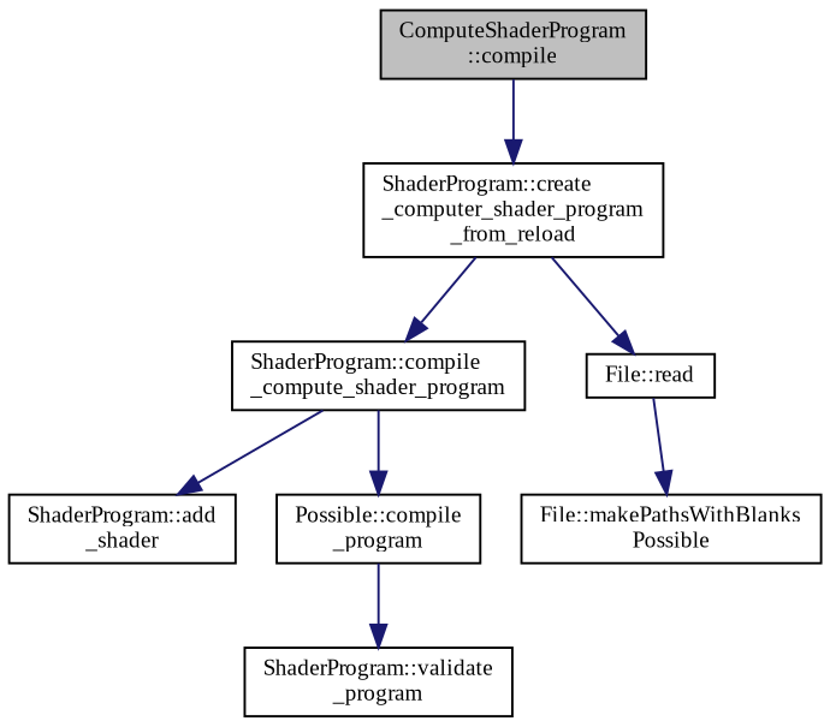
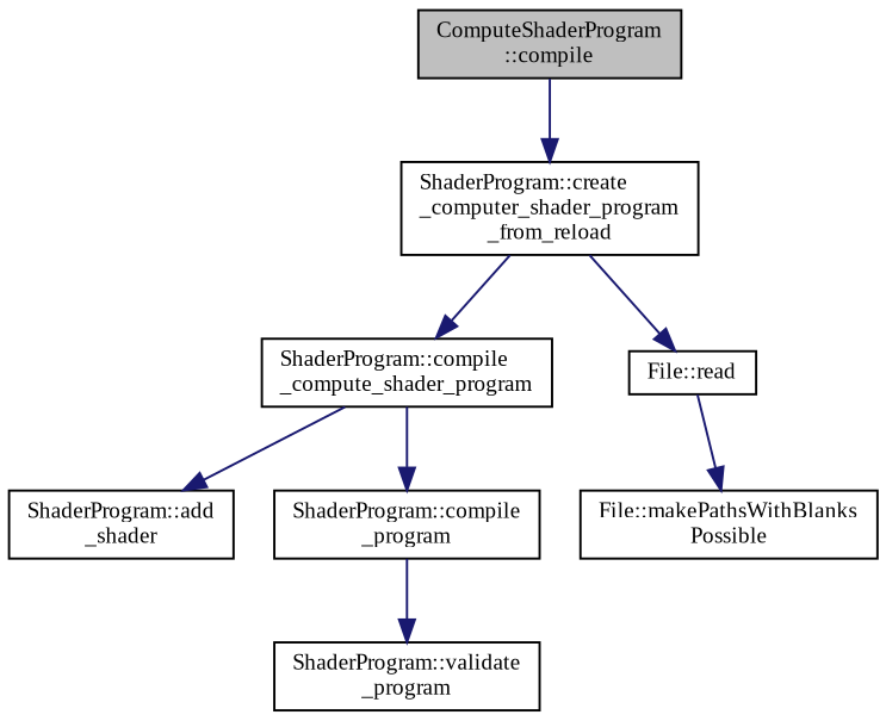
  digraph {
    fontname="Liberation Serif"
    rankdir=TB
    node [color=black fontname="Liberation Serif" fontsize=10 shape=record]
    edge [color=midnightblue fontname="Liberation Serif" fontsize=10 labelfontname=Helvetica labelfontsize=10 style=solid]
    n1 [fillcolor=grey75 fontcolor=black height=0.2 label="ComputeShaderProgram\l::compile" style=filled width=0.4]
    n2 [height=0.2 label="ShaderProgram::create\l_computer_shader_program\l_from_reload" width=0.4]
    n3 [height=0.2 label="ShaderProgram::compile\l_compute_shader_program" width=0.4]
    n4 [height=0.2 label="File::read" width=0.4]
    n5 [height=0.2 label="ShaderProgram::add\l_shader" width=0.4]
-   n6 [height=0.2 label="Possible::compile\l_program" width=0.4]
+   n6 [height=0.2 label="ShaderProgram::compile\l_program" width=0.4]
    n7 [height=0.2 label="File::makePathsWithBlanks\lPossible" width=0.4]
    n8 [height=0.2 label="ShaderProgram::validate\l_program" width=0.4]
    n1 -> n2
    n2 -> n3
    n2 -> n4
    n3 -> n5
    n3 -> n6
    n4 -> n7
    n6 -> n8
  }
